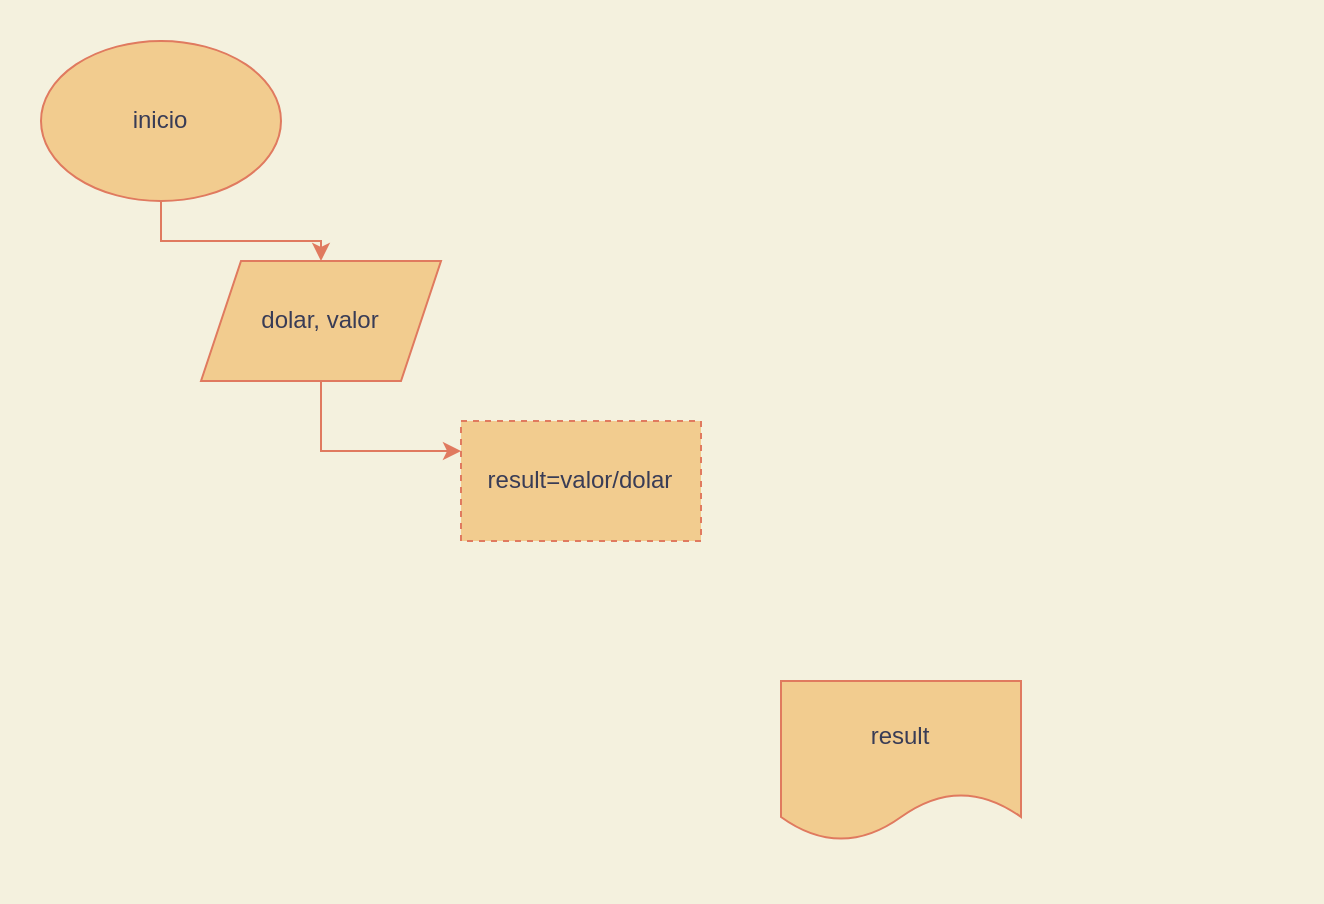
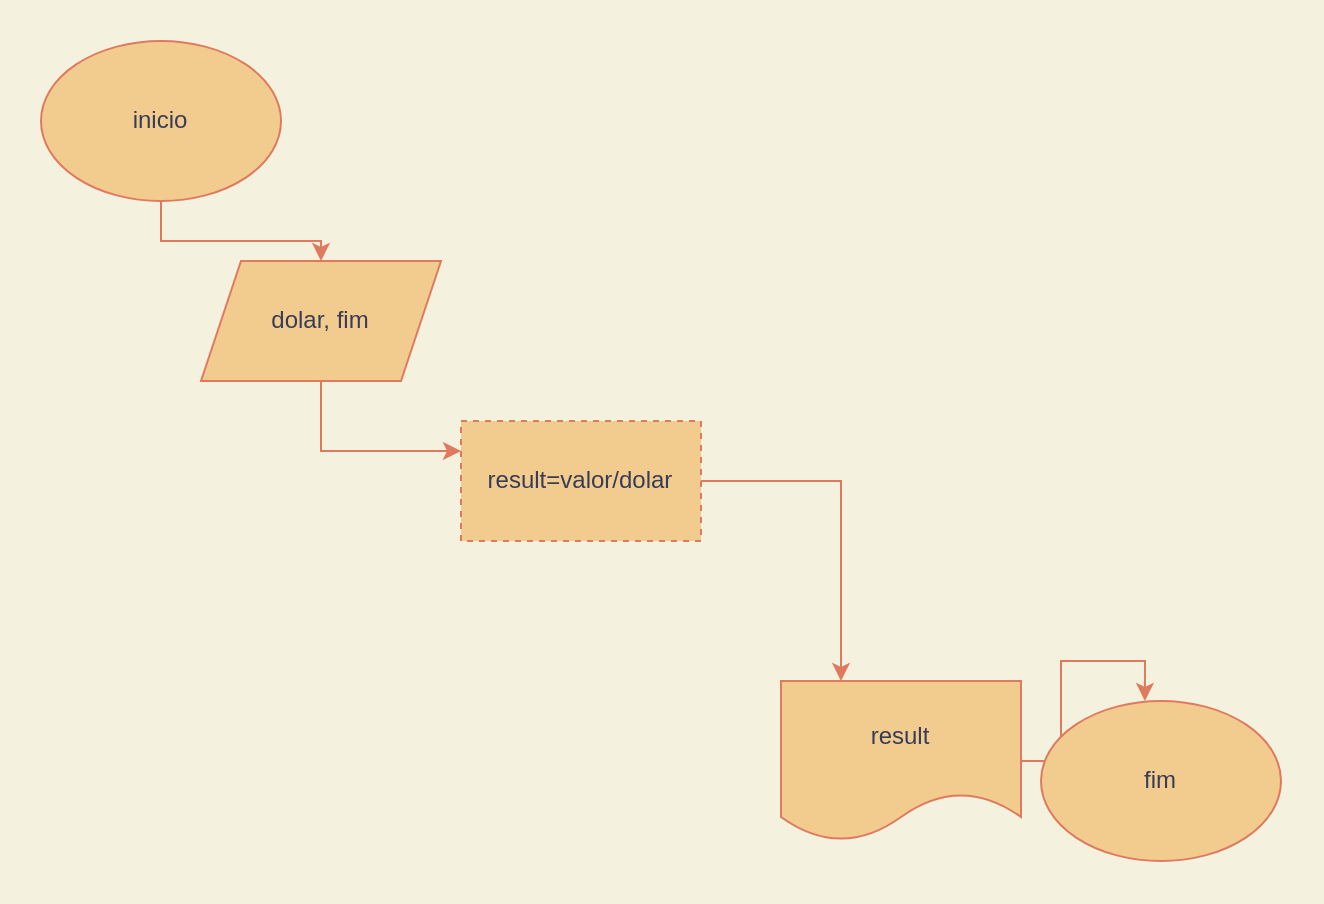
  <mxCell id="0" />
  <mxCell id="1" parent="0" />
  <mxCell id="2" style="edgeStyle=orthogonalEdgeStyle;rounded=0;orthogonalLoop=1;jettySize=auto;html=1;entryX=0.5;entryY=0;entryDx=0;entryDy=0;strokeColor=#E07A5F;fontColor=#393C56;labelBackgroundColor=#F4F1DE;" edge="1" parent="1" source="3" target="5"><mxGeometry relative="1" as="geometry" /></mxCell>
  <mxCell id="3" value="inicio" style="ellipse;whiteSpace=wrap;html=1;fillColor=#F2CC8F;strokeColor=#E07A5F;fontColor=#393C56;" vertex="1" parent="1"><mxGeometry x="20" y="20" width="120" height="80" as="geometry" /></mxCell>
  <mxCell id="4" style="edgeStyle=orthogonalEdgeStyle;rounded=0;orthogonalLoop=1;jettySize=auto;html=1;exitX=0.5;exitY=1;exitDx=0;exitDy=0;entryX=0;entryY=0.25;entryDx=0;entryDy=0;strokeColor=#E07A5F;fontColor=#393C56;labelBackgroundColor=#F4F1DE;" edge="1" parent="1" source="5" target="7"><mxGeometry relative="1" as="geometry" /></mxCell>
- <mxCell id="5" value="dolar, valor" style="shape=parallelogram;perimeter=parallelogramPerimeter;whiteSpace=wrap;html=1;fixedSize=1;fillColor=#F2CC8F;strokeColor=#E07A5F;fontColor=#393C56;" vertex="1" parent="1"><mxGeometry x="100" y="130" width="120" height="60" as="geometry" /></mxCell>
+ <mxCell id="5" value="dolar, fim" style="shape=parallelogram;perimeter=parallelogramPerimeter;whiteSpace=wrap;html=1;fixedSize=1;fillColor=#F2CC8F;strokeColor=#E07A5F;fontColor=#393C56;" vertex="1" parent="1"><mxGeometry x="100" y="130" width="120" height="60" as="geometry" /></mxCell>
+ <mxCell id="6" style="edgeStyle=orthogonalEdgeStyle;rounded=0;orthogonalLoop=1;jettySize=auto;html=1;exitX=1;exitY=0.5;exitDx=0;exitDy=0;entryX=0.25;entryY=0;entryDx=0;entryDy=0;strokeColor=#E07A5F;fontColor=#393C56;labelBackgroundColor=#F4F1DE;" edge="1" parent="1" source="7" target="9"><mxGeometry relative="1" as="geometry" /></mxCell>
  <mxCell id="7" value="result=valor/dolar" style="rounded=0;whiteSpace=wrap;html=1;fillColor=#F2CC8F;strokeColor=#E07A5F;fontColor=#393C56;dashed=1;" vertex="1" parent="1"><mxGeometry x="230" y="210" width="120" height="60" as="geometry" /></mxCell>
+ <mxCell id="8" style="edgeStyle=orthogonalEdgeStyle;rounded=0;orthogonalLoop=1;jettySize=auto;html=1;exitX=1;exitY=0.5;exitDx=0;exitDy=0;entryX=0.433;entryY=0;entryDx=0;entryDy=0;entryPerimeter=0;strokeColor=#E07A5F;fontColor=#393C56;labelBackgroundColor=#F4F1DE;" edge="1" parent="1" source="9" target="10"><mxGeometry relative="1" as="geometry" /></mxCell>
  <mxCell id="9" value="result" style="shape=document;whiteSpace=wrap;html=1;boundedLbl=1;fillColor=#F2CC8F;strokeColor=#E07A5F;fontColor=#393C56;" vertex="1" parent="1"><mxGeometry x="390" y="340" width="120" height="80" as="geometry" /></mxCell>
+ <mxCell id="10" value="fim" style="ellipse;whiteSpace=wrap;html=1;fillColor=#F2CC8F;strokeColor=#E07A5F;fontColor=#393C56;" vertex="1" parent="1"><mxGeometry x="520" y="350" width="120" height="80" as="geometry" /></mxCell>
